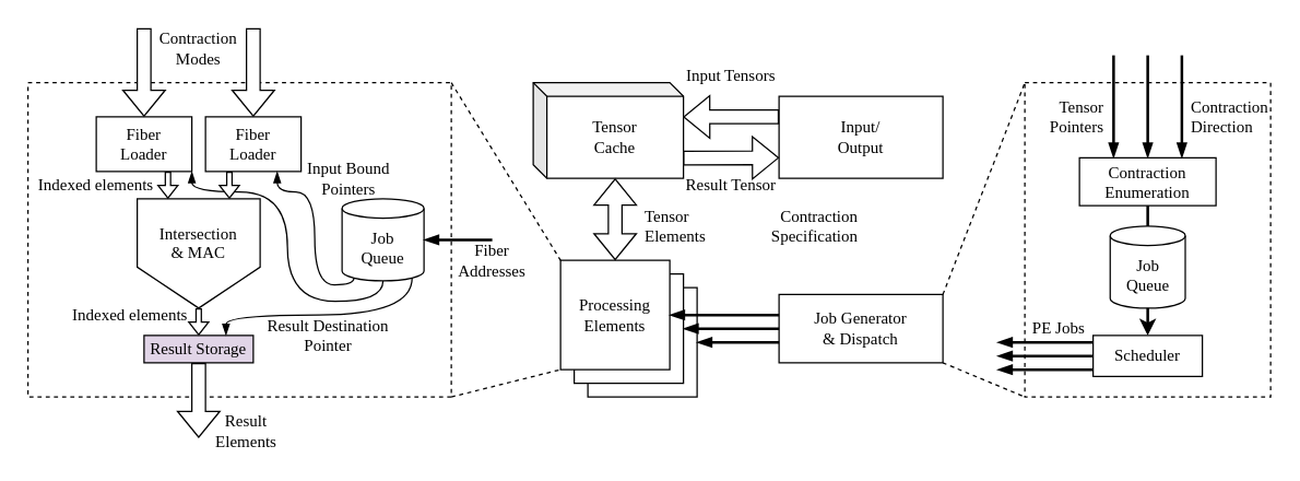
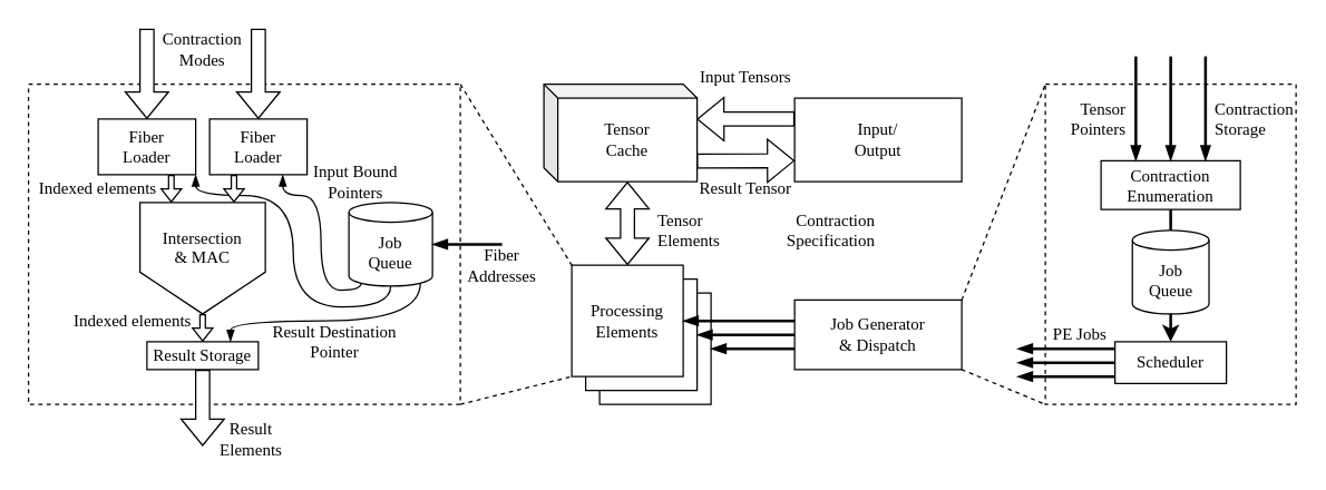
  <mxCell id="0" />
  <mxCell id="1" parent="0" />
  <mxCell id="2" value="&lt;div&gt;Job Generator&lt;/div&gt;&lt;div&gt;&amp;amp; Dispatch&lt;br&gt;&lt;/div&gt;" style="rounded=0;whiteSpace=wrap;html=1;fontFamily=Times New Roman;" vertex="1" parent="1"><mxGeometry x="570" y="215" width="120" height="50" as="geometry" /></mxCell>
  <mxCell id="3" value="&lt;div&gt;Tensor&lt;/div&gt;&lt;div&gt;Cache&lt;/div&gt;" style="shape=cube;whiteSpace=wrap;html=1;boundedLbl=1;backgroundOutline=1;darkOpacity=0.05;darkOpacity2=0.1;size=10;fontFamily=Times New Roman;" vertex="1" parent="1"><mxGeometry x="390" y="60" width="110" height="70" as="geometry" /></mxCell>
  <mxCell id="4" value="" style="whiteSpace=wrap;html=1;aspect=fixed;" vertex="1" parent="1"><mxGeometry x="430" y="210" width="80" height="80" as="geometry" /></mxCell>
  <mxCell id="5" value="" style="whiteSpace=wrap;html=1;aspect=fixed;" vertex="1" parent="1"><mxGeometry x="420" y="200" width="80" height="80" as="geometry" /></mxCell>
  <mxCell id="6" value="&lt;div&gt;Processing&lt;/div&gt;&lt;div&gt;Elements&lt;br&gt;&lt;/div&gt;" style="whiteSpace=wrap;html=1;aspect=fixed;fontFamily=Times New Roman;" vertex="1" parent="1"><mxGeometry x="410" y="190" width="80" height="80" as="geometry" /></mxCell>
  <mxCell id="7" value="" style="shape=flexArrow;endArrow=classic;startArrow=classic;html=1;rounded=0;strokeWidth=1;endSize=6;exitX=0.5;exitY=0;exitDx=0;exitDy=0;entryX=0;entryY=0;entryDx=60;entryDy=70;entryPerimeter=0;" edge="1" parent="1" source="6" target="3"><mxGeometry width="100" height="100" relative="1" as="geometry"><mxPoint x="530" y="280" as="sourcePoint" /><mxPoint x="450" y="130" as="targetPoint" /></mxGeometry></mxCell>
  <mxCell id="8" value="&lt;div&gt;Input/&lt;/div&gt;&lt;div&gt;Output&lt;br&gt;&lt;/div&gt;" style="rounded=0;whiteSpace=wrap;html=1;fontFamily=Times New Roman;" vertex="1" parent="1"><mxGeometry x="570" y="70" width="120" height="60" as="geometry" /></mxCell>
  <mxCell id="9" value="" style="endArrow=blockThin;html=1;rounded=0;strokeWidth=2;entryX=1;entryY=0.5;entryDx=0;entryDy=0;endFill=1;" edge="1" parent="1" target="5"><mxGeometry width="50" height="50" relative="1" as="geometry"><mxPoint x="570" y="240" as="sourcePoint" /><mxPoint x="610" y="210" as="targetPoint" /></mxGeometry></mxCell>
  <mxCell id="10" value="" style="endArrow=blockThin;html=1;rounded=0;strokeWidth=2;entryX=1;entryY=0.5;entryDx=0;entryDy=0;endFill=1;" edge="1" parent="1" target="6"><mxGeometry width="50" height="50" relative="1" as="geometry"><mxPoint x="570" y="230" as="sourcePoint" /><mxPoint x="610" y="210" as="targetPoint" /></mxGeometry></mxCell>
  <mxCell id="11" value="" style="shape=flexArrow;endArrow=none;startArrow=classic;html=1;rounded=0;strokeWidth=1;endSize=6;entryX=0;entryY=0.25;entryDx=0;entryDy=0;exitX=0.998;exitY=0.359;exitDx=0;exitDy=0;exitPerimeter=0;fillColor=default;endFill=0;" edge="1" parent="1" source="3" target="8"><mxGeometry width="100" height="100" relative="1" as="geometry"><mxPoint x="510" y="100" as="sourcePoint" /><mxPoint x="620" y="100" as="targetPoint" /></mxGeometry></mxCell>
  <mxCell id="12" value="" style="rounded=0;whiteSpace=wrap;html=1;dashed=1;strokeWidth=1;fillColor=none;" vertex="1" parent="1"><mxGeometry x="20" y="60" width="310" height="230" as="geometry" /></mxCell>
  <mxCell id="13" value="&lt;div&gt;Intersection&lt;/div&gt;&lt;div&gt;&amp;amp; MAC&lt;br&gt;&lt;/div&gt;&lt;div&gt;&lt;br&gt;&lt;/div&gt;" style="shape=offPageConnector;whiteSpace=wrap;html=1;strokeWidth=1;size=0.375;fontFamily=Times New Roman;" vertex="1" parent="1"><mxGeometry x="100" y="145" width="90" height="80" as="geometry" /></mxCell>
  <mxCell id="14" value="&lt;div&gt;Fiber&lt;br&gt;&lt;/div&gt;&lt;div&gt;Loader&lt;/div&gt;" style="rounded=0;whiteSpace=wrap;html=1;strokeWidth=1;fontFamily=Times New Roman;" vertex="1" parent="1"><mxGeometry x="70" y="85" width="70" height="40" as="geometry" /></mxCell>
  <mxCell id="15" value="&lt;div&gt;Fiber&lt;br&gt;&lt;/div&gt;&lt;div&gt;Loader&lt;/div&gt;" style="rounded=0;whiteSpace=wrap;html=1;strokeWidth=1;fontFamily=Times New Roman;" vertex="1" parent="1"><mxGeometry x="150" y="85" width="70" height="40" as="geometry" /></mxCell>
- <mxCell id="16" value="Result Storage" style="rounded=0;whiteSpace=wrap;html=1;strokeWidth=1;fontFamily=Times New Roman;fillColor=#e1d5e7;" vertex="1" parent="1"><mxGeometry x="105" y="245" width="80" height="20" as="geometry" /></mxCell>
+ <mxCell id="16" value="Result Storage" style="rounded=0;whiteSpace=wrap;html=1;strokeWidth=1;fontFamily=Times New Roman;" vertex="1" parent="1"><mxGeometry x="105" y="245" width="80" height="20" as="geometry" /></mxCell>
  <mxCell id="17" value="" style="endArrow=none;dashed=1;html=1;strokeWidth=1;rounded=0;fillColor=default;entryX=0;entryY=0;entryDx=0;entryDy=0;exitX=1;exitY=0;exitDx=0;exitDy=0;" edge="1" parent="1" source="12" target="6"><mxGeometry width="50" height="50" relative="1" as="geometry"><mxPoint x="370" y="280" as="sourcePoint" /><mxPoint x="420" y="230" as="targetPoint" /></mxGeometry></mxCell>
  <mxCell id="18" value="" style="endArrow=none;dashed=1;html=1;strokeWidth=1;rounded=0;fillColor=default;entryX=0;entryY=1;entryDx=0;entryDy=0;exitX=1;exitY=1;exitDx=0;exitDy=0;" edge="1" parent="1" source="12" target="6"><mxGeometry width="50" height="50" relative="1" as="geometry"><mxPoint x="370" y="280" as="sourcePoint" /><mxPoint x="420" y="230" as="targetPoint" /></mxGeometry></mxCell>
  <mxCell id="19" value="" style="shape=flexArrow;endArrow=classic;html=1;rounded=0;strokeWidth=1;fillColor=default;exitX=0.5;exitY=1;exitDx=0;exitDy=0;startArrow=none;startFill=0;startSize=0;strokeColor=default;" edge="1" parent="1" source="16"><mxGeometry width="50" height="50" relative="1" as="geometry"><mxPoint x="295" y="280" as="sourcePoint" /><mxPoint x="145" y="320" as="targetPoint" /></mxGeometry></mxCell>
  <mxCell id="20" value="" style="shape=flexArrow;endArrow=classic;html=1;rounded=0;strokeWidth=1;fillColor=default;entryX=0.5;entryY=0;entryDx=0;entryDy=0;" edge="1" parent="1" target="15"><mxGeometry width="50" height="50" relative="1" as="geometry"><mxPoint x="185" y="20" as="sourcePoint" /><mxPoint x="225" y="20" as="targetPoint" /></mxGeometry></mxCell>
  <mxCell id="21" value="" style="shape=flexArrow;endArrow=classic;html=1;rounded=0;strokeWidth=1;fillColor=default;entryX=0.5;entryY=0;entryDx=0;entryDy=0;" edge="1" parent="1" target="14"><mxGeometry width="50" height="50" relative="1" as="geometry"><mxPoint x="105" y="20" as="sourcePoint" /><mxPoint x="115" y="20" as="targetPoint" /></mxGeometry></mxCell>
  <mxCell id="22" value="&lt;div&gt;Tensor&lt;/div&gt;&lt;div&gt;Elements&lt;br&gt;&lt;/div&gt;" style="text;html=1;strokeColor=none;fillColor=none;align=left;verticalAlign=middle;whiteSpace=wrap;rounded=0;dashed=1;strokeWidth=1;fontFamily=Times New Roman;" vertex="1" parent="1"><mxGeometry x="470" y="150" width="60" height="30" as="geometry" /></mxCell>
  <mxCell id="23" value="Contraction Modes" style="text;html=1;strokeColor=none;fillColor=none;align=center;verticalAlign=middle;whiteSpace=wrap;rounded=0;dashed=1;strokeWidth=1;fontFamily=Times New Roman;" vertex="1" parent="1"><mxGeometry x="110" y="20" width="70" height="30" as="geometry" /></mxCell>
  <mxCell id="24" value="Result Elements" style="text;html=1;strokeColor=none;fillColor=none;align=center;verticalAlign=middle;whiteSpace=wrap;rounded=0;dashed=1;strokeWidth=1;fontFamily=Times New Roman;" vertex="1" parent="1"><mxGeometry x="150" y="300" width="60" height="30" as="geometry" /></mxCell>
  <mxCell id="25" value="&lt;div&gt;Job&lt;/div&gt;&lt;div&gt;Queue&lt;/div&gt;" style="shape=cylinder3;whiteSpace=wrap;html=1;boundedLbl=1;backgroundOutline=1;size=7.06;strokeWidth=1;fontFamily=Times New Roman;fillColor=none;" vertex="1" parent="1"><mxGeometry x="250" y="145" width="60" height="60" as="geometry" /></mxCell>
  <mxCell id="26" value="" style="endArrow=blockThin;html=1;rounded=0;strokeColor=default;strokeWidth=2;fontFamily=Times New Roman;startSize=0;fillColor=default;entryX=1;entryY=0.5;entryDx=0;entryDy=0;entryPerimeter=0;exitX=0.5;exitY=0;exitDx=0;exitDy=0;endFill=1;" edge="1" parent="1" source="27" target="25"><mxGeometry width="50" height="50" relative="1" as="geometry"><mxPoint x="360" y="180" as="sourcePoint" /><mxPoint x="170" y="200" as="targetPoint" /></mxGeometry></mxCell>
  <mxCell id="27" value="Fiber Addresses" style="text;html=1;strokeColor=none;fillColor=none;align=center;verticalAlign=middle;whiteSpace=wrap;rounded=0;strokeWidth=1;fontFamily=Times New Roman;" vertex="1" parent="1"><mxGeometry x="330" y="175" width="60" height="30" as="geometry" /></mxCell>
  <mxCell id="28" value="" style="endArrow=classic;html=1;rounded=0;strokeWidth=1;exitX=0.75;exitY=1;exitDx=0;exitDy=0;entryX=0.25;entryY=0;entryDx=0;entryDy=0;shape=flexArrow;endSize=2.742;startSize=2;endWidth=9.677;width=3.871;" edge="1" parent="1" source="14" target="13"><mxGeometry width="50" height="50" relative="1" as="geometry"><mxPoint x="177.5" y="135" as="sourcePoint" /><mxPoint x="177.5" y="155" as="targetPoint" /></mxGeometry></mxCell>
  <mxCell id="29" value="" style="endArrow=classic;html=1;rounded=0;strokeWidth=1;exitX=0.5;exitY=1;exitDx=0;exitDy=0;entryX=0.5;entryY=0;entryDx=0;entryDy=0;shape=flexArrow;endSize=2.742;startSize=2;endWidth=9.677;width=3.871;" edge="1" parent="1" source="13" target="16"><mxGeometry width="50" height="50" relative="1" as="geometry"><mxPoint x="187.5" y="145" as="sourcePoint" /><mxPoint x="187.5" y="165" as="targetPoint" /></mxGeometry></mxCell>
  <mxCell id="30" value="Indexed elements" style="text;html=1;strokeColor=none;fillColor=none;align=center;verticalAlign=middle;whiteSpace=wrap;rounded=0;strokeWidth=1;fontFamily=Times New Roman;" vertex="1" parent="1"><mxGeometry x="20" y="130" width="100" height="10" as="geometry" /></mxCell>
  <mxCell id="31" value="Indexed elements" style="text;html=1;strokeColor=none;fillColor=none;align=center;verticalAlign=middle;whiteSpace=wrap;rounded=0;strokeWidth=1;fontFamily=Times New Roman;" vertex="1" parent="1"><mxGeometry x="50" y="225" width="90" height="10" as="geometry" /></mxCell>
  <mxCell id="32" value="" style="curved=1;endArrow=blockThin;html=1;rounded=0;strokeColor=default;strokeWidth=1;fontFamily=Times New Roman;fillColor=default;exitX=0.855;exitY=1;exitDx=0;exitDy=-2.047;exitPerimeter=0;entryX=0.75;entryY=0;entryDx=0;entryDy=0;edgeStyle=orthogonalEdgeStyle;endFill=1;" edge="1" parent="1" source="25" target="16"><mxGeometry width="50" height="50" relative="1" as="geometry"><mxPoint x="180" y="290" as="sourcePoint" /><mxPoint x="230" y="240" as="targetPoint" /><Array as="points"><mxPoint x="301" y="230" /><mxPoint x="165" y="230" /></Array></mxGeometry></mxCell>
  <mxCell id="33" value="Result Destination Pointer" style="text;html=1;strokeColor=none;fillColor=none;align=center;verticalAlign=middle;whiteSpace=wrap;rounded=0;strokeWidth=1;fontFamily=Times New Roman;" vertex="1" parent="1"><mxGeometry x="190" y="230" width="100" height="30" as="geometry" /></mxCell>
  <mxCell id="34" value="" style="endArrow=blockThin;html=1;rounded=0;strokeColor=default;strokeWidth=1;fontFamily=Times New Roman;fillColor=default;curved=1;exitX=0.5;exitY=1;exitDx=0;exitDy=0;exitPerimeter=0;entryX=1;entryY=1;entryDx=0;entryDy=0;edgeStyle=orthogonalEdgeStyle;endFill=1;" edge="1" parent="1" source="25" target="14"><mxGeometry width="50" height="50" relative="1" as="geometry"><mxPoint x="190" y="200" as="sourcePoint" /><mxPoint x="240" y="150" as="targetPoint" /><Array as="points"><mxPoint x="280" y="220" /><mxPoint x="210" y="220" /><mxPoint x="210" y="140" /><mxPoint x="140" y="140" /></Array></mxGeometry></mxCell>
  <mxCell id="35" value="" style="endArrow=classic;html=1;rounded=0;strokeWidth=1;exitX=0.25;exitY=1;exitDx=0;exitDy=0;entryX=0.75;entryY=0;entryDx=0;entryDy=0;shape=flexArrow;endSize=2.742;startSize=2;endWidth=9.677;width=3.871;fillColor=default;" edge="1" parent="1" source="15" target="13"><mxGeometry width="50" height="50" relative="1" as="geometry"><mxPoint x="132.5" y="135" as="sourcePoint" /><mxPoint x="157.5" y="155" as="targetPoint" /></mxGeometry></mxCell>
  <mxCell id="36" value="" style="endArrow=blockThin;html=1;rounded=0;strokeColor=default;strokeWidth=1;fontFamily=Times New Roman;fillColor=default;curved=1;exitX=0.145;exitY=1;exitDx=0;exitDy=-2.047;exitPerimeter=0;entryX=0.75;entryY=1;entryDx=0;entryDy=0;edgeStyle=orthogonalEdgeStyle;endFill=1;" edge="1" parent="1" source="25" target="15"><mxGeometry width="50" height="50" relative="1" as="geometry"><mxPoint x="190" y="200" as="sourcePoint" /><mxPoint x="240" y="150" as="targetPoint" /><Array as="points"><mxPoint x="230" y="208" /><mxPoint x="230" y="140" /><mxPoint x="203" y="140" /></Array></mxGeometry></mxCell>
  <mxCell id="37" value="Input Bound Pointers" style="text;html=1;strokeColor=none;fillColor=none;align=center;verticalAlign=middle;whiteSpace=wrap;rounded=0;strokeWidth=1;fontFamily=Times New Roman;" vertex="1" parent="1"><mxGeometry x="210" y="115" width="90" height="30" as="geometry" /></mxCell>
  <mxCell id="38" value="&lt;div&gt;Contraction&lt;/div&gt;&lt;div&gt;Specification&lt;br&gt;&lt;/div&gt;" style="text;html=1;strokeColor=none;fillColor=none;align=right;verticalAlign=middle;whiteSpace=wrap;rounded=0;strokeWidth=1;fontFamily=Times New Roman;" vertex="1" parent="1"><mxGeometry x="550" y="150" width="80" height="30" as="geometry" /></mxCell>
  <mxCell id="39" value="" style="rounded=0;whiteSpace=wrap;html=1;strokeWidth=1;fontFamily=Times New Roman;fillColor=none;dashed=1;" vertex="1" parent="1"><mxGeometry x="750" y="60" width="180" height="230" as="geometry" /></mxCell>
  <mxCell id="40" value="" style="endArrow=none;html=1;rounded=0;strokeColor=default;strokeWidth=1;fontFamily=Times New Roman;fillColor=default;curved=1;exitX=1;exitY=0;exitDx=0;exitDy=0;entryX=0;entryY=0;entryDx=0;entryDy=0;dashed=1;" edge="1" parent="1" source="2" target="39"><mxGeometry width="50" height="50" relative="1" as="geometry"><mxPoint x="530" y="230" as="sourcePoint" /><mxPoint x="580" y="180" as="targetPoint" /></mxGeometry></mxCell>
  <mxCell id="41" value="" style="endArrow=none;html=1;rounded=0;strokeColor=default;strokeWidth=1;fontFamily=Times New Roman;fillColor=default;curved=1;exitX=1;exitY=1;exitDx=0;exitDy=0;entryX=0;entryY=1;entryDx=0;entryDy=0;dashed=1;" edge="1" parent="1" source="2" target="39"><mxGeometry width="50" height="50" relative="1" as="geometry"><mxPoint x="530" y="230" as="sourcePoint" /><mxPoint x="580" y="180" as="targetPoint" /></mxGeometry></mxCell>
  <mxCell id="42" value="" style="shape=flexArrow;endArrow=classic;startArrow=none;html=1;rounded=0;strokeWidth=1;endSize=6;entryX=0;entryY=0.25;entryDx=0;entryDy=0;exitX=0.998;exitY=0.359;exitDx=0;exitDy=0;exitPerimeter=0;fillColor=default;startFill=0;" edge="1" parent="1"><mxGeometry width="100" height="100" relative="1" as="geometry"><mxPoint x="499.78" y="115.13" as="sourcePoint" /><mxPoint x="570" y="115" as="targetPoint" /></mxGeometry></mxCell>
  <mxCell id="43" value="Input Tensors" style="text;html=1;strokeColor=none;fillColor=none;align=center;verticalAlign=middle;whiteSpace=wrap;rounded=0;dashed=1;strokeWidth=1;fontFamily=Times New Roman;" vertex="1" parent="1"><mxGeometry x="500" y="40" width="70" height="30" as="geometry" /></mxCell>
  <mxCell id="44" value="Result Tensor" style="text;html=1;strokeColor=none;fillColor=none;align=center;verticalAlign=middle;whiteSpace=wrap;rounded=0;dashed=1;strokeWidth=1;fontFamily=Times New Roman;" vertex="1" parent="1"><mxGeometry x="500" y="120" width="70" height="30" as="geometry" /></mxCell>
  <mxCell id="45" value="&lt;div&gt;Job&lt;/div&gt;&lt;div&gt;Queue&lt;/div&gt;" style="shape=cylinder3;whiteSpace=wrap;html=1;boundedLbl=1;backgroundOutline=1;size=7.06;strokeWidth=1;fontFamily=Times New Roman;fillColor=none;" vertex="1" parent="1"><mxGeometry x="812.5" y="165" width="55" height="60" as="geometry" /></mxCell>
  <mxCell id="46" value="Scheduler" style="rounded=0;whiteSpace=wrap;html=1;strokeWidth=1;fontFamily=Times New Roman;fillColor=none;" vertex="1" parent="1"><mxGeometry x="800" y="245" width="80" height="30" as="geometry" /></mxCell>
  <mxCell id="47" value="" style="endArrow=none;startArrow=blockThin;html=1;rounded=0;strokeWidth=2;endFill=0;startFill=1;" edge="1" parent="1"><mxGeometry width="100" height="100" relative="1" as="geometry"><mxPoint x="730" y="270" as="sourcePoint" /><mxPoint x="800" y="270" as="targetPoint" /></mxGeometry></mxCell>
  <mxCell id="48" value="" style="endArrow=blockThin;html=1;rounded=0;strokeWidth=2;endFill=1;" edge="1" parent="1"><mxGeometry width="50" height="50" relative="1" as="geometry"><mxPoint x="800" y="260" as="sourcePoint" /><mxPoint x="730" y="260" as="targetPoint" /></mxGeometry></mxCell>
  <mxCell id="49" value="" style="endArrow=blockThin;html=1;strokeWidth=2;rounded=0;endFill=1;" edge="1" parent="1"><mxGeometry width="50" height="50" relative="1" as="geometry"><mxPoint x="800" y="250" as="sourcePoint" /><mxPoint x="730" y="250" as="targetPoint" /></mxGeometry></mxCell>
  <mxCell id="50" value="" style="endArrow=classic;html=1;rounded=0;strokeColor=default;strokeWidth=2;fontFamily=Times New Roman;fillColor=default;curved=1;exitX=0.5;exitY=1;exitDx=0;exitDy=0;exitPerimeter=0;entryX=0.5;entryY=0;entryDx=0;entryDy=0;" edge="1" parent="1" source="45" target="46"><mxGeometry width="50" height="50" relative="1" as="geometry"><mxPoint x="660" y="210" as="sourcePoint" /><mxPoint x="710" y="160" as="targetPoint" /></mxGeometry></mxCell>
  <mxCell id="51" value="Contraction Enumeration" style="rounded=0;whiteSpace=wrap;html=1;strokeWidth=1;fontFamily=Times New Roman;fillColor=none;" vertex="1" parent="1"><mxGeometry x="790" y="115" width="100" height="35" as="geometry" /></mxCell>
  <mxCell id="52" value="" style="endArrow=blockThin;html=1;strokeWidth=2;rounded=0;endFill=1;entryX=0.75;entryY=0;entryDx=0;entryDy=0;" edge="1" parent="1" target="51"><mxGeometry width="50" height="50" relative="1" as="geometry"><mxPoint x="865" y="40" as="sourcePoint" /><mxPoint x="790" y="10" as="targetPoint" /></mxGeometry></mxCell>
  <mxCell id="53" value="" style="endArrow=blockThin;html=1;strokeWidth=2;rounded=0;endFill=1;entryX=0.25;entryY=0;entryDx=0;entryDy=0;" edge="1" parent="1" target="51"><mxGeometry width="50" height="50" relative="1" as="geometry"><mxPoint x="815" y="40" as="sourcePoint" /><mxPoint x="800" y="20" as="targetPoint" /></mxGeometry></mxCell>
  <mxCell id="54" value="" style="endArrow=blockThin;html=1;strokeWidth=2;rounded=0;endFill=1;entryX=0.5;entryY=0;entryDx=0;entryDy=0;" edge="1" parent="1" target="51"><mxGeometry width="50" height="50" relative="1" as="geometry"><mxPoint x="840" y="40" as="sourcePoint" /><mxPoint x="880" y="100" as="targetPoint" /></mxGeometry></mxCell>
  <mxCell id="55" value="&lt;div&gt;Tensor&lt;/div&gt;&lt;div&gt;Pointers&lt;/div&gt;" style="text;html=1;strokeColor=none;fillColor=none;align=right;verticalAlign=middle;whiteSpace=wrap;rounded=0;dashed=1;strokeWidth=1;fontFamily=Times New Roman;" vertex="1" parent="1"><mxGeometry x="760" y="70" width="50" height="30" as="geometry" /></mxCell>
- <mxCell id="56" value="&lt;div&gt;Contraction&lt;/div&gt;&lt;div&gt;Direction&lt;br&gt;&lt;/div&gt;" style="text;html=1;strokeColor=none;fillColor=none;align=left;verticalAlign=middle;whiteSpace=wrap;rounded=0;dashed=1;strokeWidth=1;fontFamily=Times New Roman;" vertex="1" parent="1"><mxGeometry x="870" y="70" width="50" height="30" as="geometry" /></mxCell>
+ <mxCell id="56" value="&lt;div&gt;Contraction&lt;/div&gt;&lt;div&gt;Storage&lt;br&gt;&lt;/div&gt;" style="text;html=1;strokeColor=none;fillColor=none;align=left;verticalAlign=middle;whiteSpace=wrap;rounded=0;dashed=1;strokeWidth=1;fontFamily=Times New Roman;" vertex="1" parent="1"><mxGeometry x="870" y="70" width="50" height="30" as="geometry" /></mxCell>
  <mxCell id="57" value="" style="endArrow=none;html=1;rounded=0;strokeColor=default;strokeWidth=2;fontFamily=Times New Roman;fillColor=default;curved=1;exitX=0.5;exitY=1;exitDx=0;exitDy=0;entryX=0.5;entryY=0;entryDx=0;entryDy=0;entryPerimeter=0;endFill=0;" edge="1" parent="1" source="51" target="45"><mxGeometry width="50" height="50" relative="1" as="geometry"><mxPoint x="860" y="155" as="sourcePoint" /><mxPoint x="860" y="180" as="targetPoint" /></mxGeometry></mxCell>
  <mxCell id="58" value="" style="endArrow=blockThin;html=1;rounded=0;strokeWidth=2;entryX=1;entryY=0.5;entryDx=0;entryDy=0;endFill=1;" edge="1" parent="1"><mxGeometry width="50" height="50" relative="1" as="geometry"><mxPoint x="570" y="250" as="sourcePoint" /><mxPoint x="510" y="250" as="targetPoint" /></mxGeometry></mxCell>
  <mxCell id="59" value="PE Jobs" style="text;html=1;strokeColor=none;fillColor=none;align=center;verticalAlign=middle;whiteSpace=wrap;rounded=0;strokeWidth=1;fontFamily=Times New Roman;" vertex="1" parent="1"><mxGeometry x="750" y="225" width="50" height="30" as="geometry" /></mxCell>
